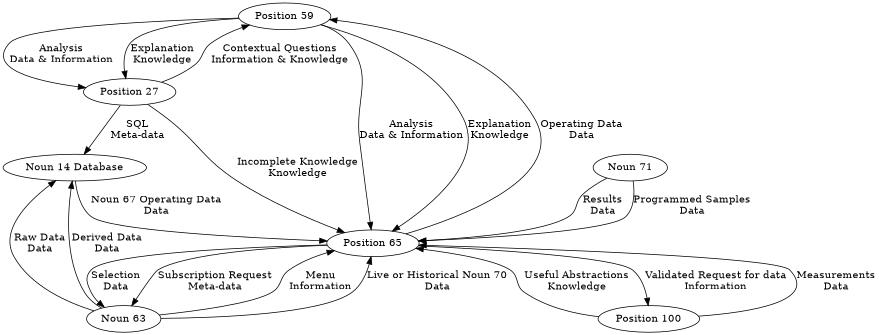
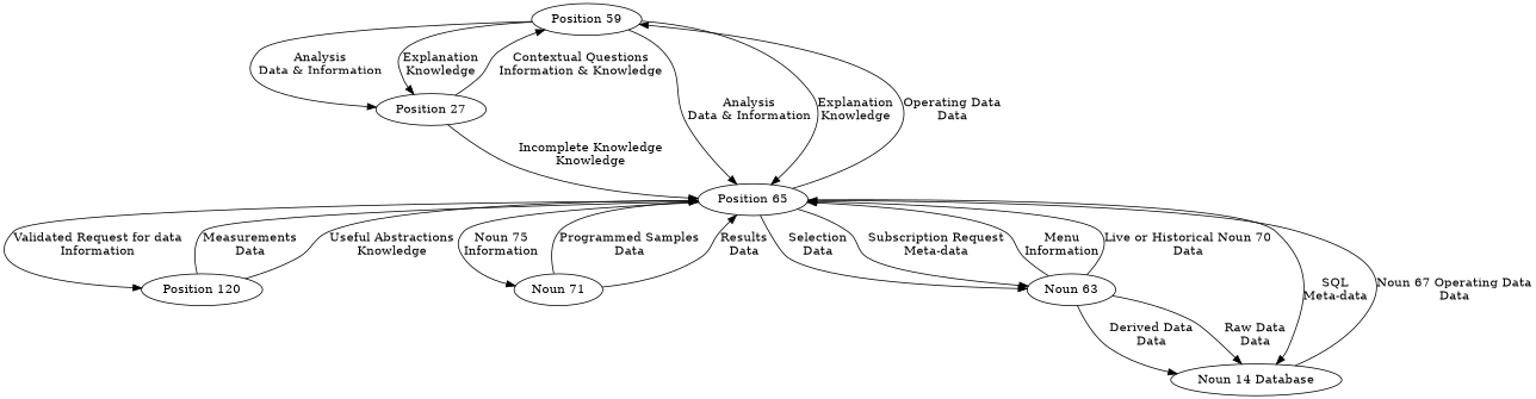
  digraph {
    node [sgraph=cluster_BS]
    n1 [label="Position 59" sgraph=""]
    n2 [label="Position 27"]
    n3 [label="Position 65"]
-   n4 [label="Position 100"]
+   n4 [label="Position 120"]
    n5 [label="Noun 71"]
    n6 [label="Noun 63"]
    n7 [label="Noun 14 Database"]
    n1 -> n2 [label="Analysis\nData & Information"]
    n1 -> n2 [label="Explanation\nKnowledge"]
    n1 -> n3 [label="Analysis\nData & Information"]
    n1 -> n3 [label="Explanation\nKnowledge"]
    n2 -> n1 [label="Contextual Questions\nInformation & Knowledge"]
    n2 -> n3 [label="Incomplete Knowledge\nKnowledge"]
    n3 -> n1 [label="Operating Data\nData"]
    n3 -> n4 [label="Validated Request for data\nInformation"]
+   n3 -> n5 [label="Noun 75\nInformation"]
    n3 -> n6 [label="Selection\nData"]
    n3 -> n6 [label="Subscription Request\nMeta-data"]
-   n2 -> n7 [label="SQL\nMeta-data"]
+   n3 -> n7 [label="SQL\nMeta-data"]
    n4 -> n3 [label="Measurements\nData"]
    n4 -> n3 [label="Useful Abstractions\nKnowledge"]
    n5 -> n3 [label="Programmed Samples\nData"]
    n5 -> n3 [label="Results\nData"]
    n6 -> n3 [label="Menu\nInformation"]
    n6 -> n3 [label="Live or Historical Noun 70\nData"]
    n6 -> n7 [label="Derived Data\nData"]
    n6 -> n7 [label="Raw Data\nData"]
    n7 -> n3 [label="Noun 67 Operating Data\nData"]
  }
